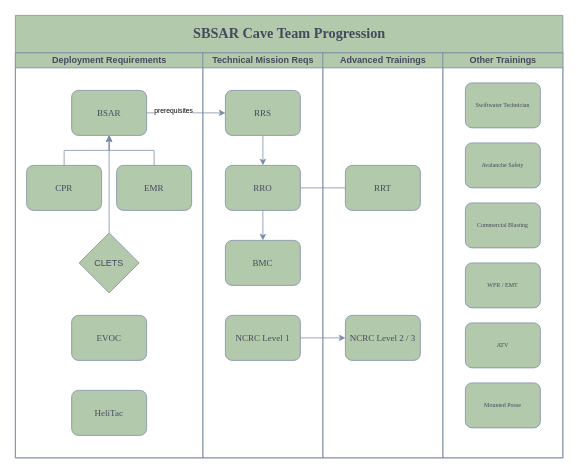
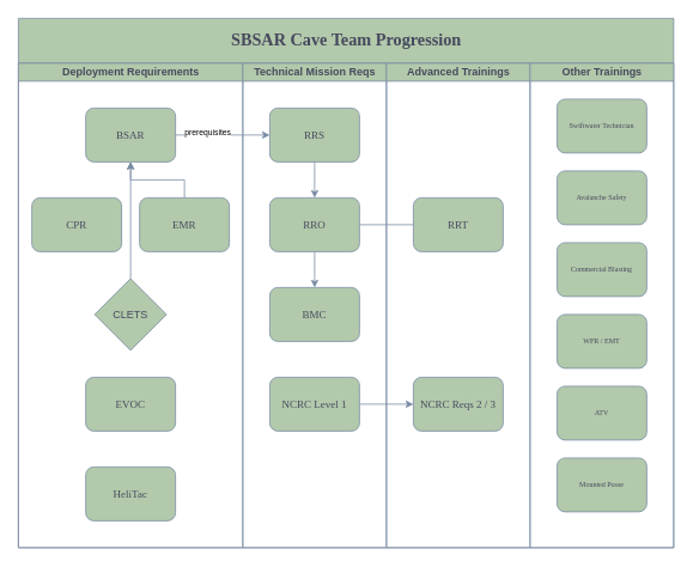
  <mxCell id="0" />
  <mxCell id="1" parent="0" />
  <mxCell id="2" value="&lt;font style=&quot;font-size: 19px&quot;&gt;SBSAR Cave Team Progression&lt;/font&gt;" style="swimlane;html=1;childLayout=stackLayout;startSize=50;rounded=0;shadow=0;labelBackgroundColor=none;strokeWidth=1;fontFamily=Verdana;fontSize=8;align=center;fillColor=#B2C9AB;strokeColor=#788AA3;fontColor=#46495D;" parent="1" vertex="1"><mxGeometry x="20" y="20" width="730" height="590" as="geometry" /></mxCell>
  <mxCell id="3" value="Deployment Requirements" style="swimlane;html=1;startSize=20;fillColor=#B2C9AB;strokeColor=#788AA3;fontColor=#46495D;" parent="2" vertex="1"><mxGeometry y="50" width="250" height="540" as="geometry" /></mxCell>
  <mxCell id="4" value="&lt;font style=&quot;font-size: 12px&quot;&gt;BSAR&lt;/font&gt;" style="rounded=1;whiteSpace=wrap;html=1;shadow=0;labelBackgroundColor=none;strokeWidth=1;fontFamily=Verdana;fontSize=8;align=center;fillColor=#B2C9AB;strokeColor=#788AA3;fontColor=#46495D;" parent="3" vertex="1"><mxGeometry x="75" y="50" width="100" height="60" as="geometry" /></mxCell>
  <mxCell id="5" value="&lt;font style=&quot;font-size: 12px&quot;&gt;EVOC&lt;/font&gt;" style="rounded=1;whiteSpace=wrap;html=1;shadow=0;labelBackgroundColor=none;strokeWidth=1;fontFamily=Verdana;fontSize=8;align=center;fillColor=#B2C9AB;strokeColor=#788AA3;fontColor=#46495D;" parent="3" vertex="1"><mxGeometry x="75" y="350" width="100" height="60" as="geometry" /></mxCell>
- <mxCell id="6" value="" style="edgeStyle=orthogonalEdgeStyle;rounded=0;orthogonalLoop=1;jettySize=auto;html=1;fontSize=19;strokeColor=#788AA3;fontColor=#46495D;strokeWidth=1;" edge="1" parent="3" source="7" target="4"><mxGeometry relative="1" as="geometry" /></mxCell>
  <mxCell id="7" value="&lt;font style=&quot;font-size: 12px&quot;&gt;CPR&lt;/font&gt;" style="rounded=1;whiteSpace=wrap;html=1;shadow=0;labelBackgroundColor=none;strokeWidth=1;fontFamily=Verdana;fontSize=8;align=center;fillColor=#B2C9AB;strokeColor=#788AA3;fontColor=#46495D;" parent="3" vertex="1"><mxGeometry x="15" y="150" width="100" height="60" as="geometry" /></mxCell>
  <mxCell id="8" value="&lt;div style=&quot;font-size: 12px&quot;&gt;&lt;font style=&quot;font-size: 12px&quot;&gt;HeliTac&lt;/font&gt;&lt;/div&gt;" style="rounded=1;whiteSpace=wrap;html=1;shadow=0;labelBackgroundColor=none;strokeWidth=1;fontFamily=Verdana;fontSize=8;align=center;fillColor=#B2C9AB;strokeColor=#788AA3;fontColor=#46495D;" vertex="1" parent="3"><mxGeometry x="75" y="450" width="100" height="60" as="geometry" /></mxCell>
  <mxCell id="9" value="" style="edgeStyle=orthogonalEdgeStyle;rounded=0;orthogonalLoop=1;jettySize=auto;html=1;fontSize=19;strokeColor=#788AA3;fontColor=#46495D;strokeWidth=1;" edge="1" parent="3" source="10" target="4"><mxGeometry relative="1" as="geometry" /></mxCell>
  <mxCell id="10" value="&lt;font style=&quot;font-size: 12px&quot;&gt;EMR&lt;/font&gt;" style="rounded=1;whiteSpace=wrap;html=1;shadow=0;labelBackgroundColor=none;strokeWidth=1;fontFamily=Verdana;fontSize=8;align=center;fillColor=#B2C9AB;strokeColor=#788AA3;fontColor=#46495D;" vertex="1" parent="3"><mxGeometry x="135" y="150" width="100" height="60" as="geometry" /></mxCell>
  <mxCell id="11" value="&lt;div&gt;CLETS&lt;/div&gt;" style="rhombus;whiteSpace=wrap;html=1;fillColor=#B2C9AB;strokeColor=#788AA3;fontColor=#46495D;strokeWidth=1;" vertex="1" parent="3"><mxGeometry x="85" y="240" width="80" height="80" as="geometry" /></mxCell>
  <mxCell id="12" value="" style="endArrow=classic;html=1;rounded=0;fontSize=19;exitX=0.5;exitY=0;exitDx=0;exitDy=0;entryX=0.5;entryY=1;entryDx=0;entryDy=0;strokeColor=#788AA3;fontColor=#46495D;strokeWidth=1;" edge="1" parent="3" source="11" target="4"><mxGeometry width="50" height="50" relative="1" as="geometry"><mxPoint x="500" y="370" as="sourcePoint" /><mxPoint x="550" y="320" as="targetPoint" /></mxGeometry></mxCell>
  <mxCell id="13" value="Technical Mission Reqs" style="swimlane;html=1;startSize=20;fillColor=#B2C9AB;strokeColor=#788AA3;fontColor=#46495D;" parent="2" vertex="1"><mxGeometry x="250" y="50" width="160" height="540" as="geometry" /></mxCell>
  <mxCell id="14" value="" style="edgeStyle=orthogonalEdgeStyle;rounded=0;orthogonalLoop=1;jettySize=auto;html=1;strokeColor=#788AA3;fontColor=#46495D;strokeWidth=1;" edge="1" parent="13" source="15" target="17"><mxGeometry relative="1" as="geometry" /></mxCell>
  <mxCell id="15" value="&lt;font style=&quot;font-size: 12px&quot;&gt;RRS&lt;/font&gt;" style="rounded=1;whiteSpace=wrap;html=1;shadow=0;labelBackgroundColor=none;strokeWidth=1;fontFamily=Verdana;fontSize=8;align=center;fillColor=#B2C9AB;strokeColor=#788AA3;fontColor=#46495D;" parent="13" vertex="1"><mxGeometry x="30" y="50" width="100" height="60" as="geometry" /></mxCell>
  <mxCell id="16" value="" style="edgeStyle=orthogonalEdgeStyle;rounded=0;orthogonalLoop=1;jettySize=auto;html=1;strokeColor=#788AA3;fontColor=#46495D;strokeWidth=1;" edge="1" parent="13" source="17" target="18"><mxGeometry relative="1" as="geometry" /></mxCell>
  <mxCell id="17" value="&lt;font style=&quot;font-size: 12px&quot;&gt;RRO&lt;/font&gt;" style="rounded=1;whiteSpace=wrap;html=1;shadow=0;labelBackgroundColor=none;strokeWidth=1;fontFamily=Verdana;fontSize=8;align=center;fillColor=#B2C9AB;strokeColor=#788AA3;fontColor=#46495D;" vertex="1" parent="13"><mxGeometry x="30" y="150" width="100" height="60" as="geometry" /></mxCell>
  <mxCell id="18" value="&lt;font style=&quot;font-size: 12px&quot;&gt;BMC&lt;/font&gt;" style="rounded=1;whiteSpace=wrap;html=1;shadow=0;labelBackgroundColor=none;strokeWidth=1;fontFamily=Verdana;fontSize=8;align=center;fillColor=#B2C9AB;strokeColor=#788AA3;fontColor=#46495D;" vertex="1" parent="13"><mxGeometry x="30" y="250" width="100" height="60" as="geometry" /></mxCell>
  <mxCell id="19" value="&lt;font style=&quot;font-size: 12px&quot;&gt;NCRC Level 1&lt;/font&gt;" style="rounded=1;whiteSpace=wrap;html=1;shadow=0;labelBackgroundColor=none;strokeWidth=1;fontFamily=Verdana;fontSize=8;align=center;fillColor=#B2C9AB;strokeColor=#788AA3;fontColor=#46495D;" vertex="1" parent="13"><mxGeometry x="30" y="350" width="100" height="60" as="geometry" /></mxCell>
  <mxCell id="20" value="Advanced Trainings" style="swimlane;html=1;startSize=20;fillColor=#B2C9AB;strokeColor=#788AA3;fontColor=#46495D;" parent="2" vertex="1"><mxGeometry x="410" y="50" width="160" height="540" as="geometry" /></mxCell>
  <mxCell id="21" value="&lt;font style=&quot;font-size: 12px&quot;&gt;RRT&lt;/font&gt;" style="rounded=1;whiteSpace=wrap;html=1;shadow=0;labelBackgroundColor=none;strokeWidth=1;fontFamily=Verdana;fontSize=8;align=center;fillColor=#B2C9AB;strokeColor=#788AA3;fontColor=#46495D;" vertex="1" parent="20"><mxGeometry x="30" y="150" width="100" height="60" as="geometry" /></mxCell>
- <mxCell id="22" value="&lt;font style=&quot;font-size: 12px&quot;&gt;NCRC Level 2 / 3&lt;/font&gt;" style="rounded=1;whiteSpace=wrap;html=1;shadow=0;labelBackgroundColor=none;strokeWidth=1;fontFamily=Verdana;fontSize=8;align=center;fillColor=#B2C9AB;strokeColor=#788AA3;fontColor=#46495D;" vertex="1" parent="20"><mxGeometry x="30" y="350" width="100" height="60" as="geometry" /></mxCell>
+ <mxCell id="22" value="&lt;font style=&quot;font-size: 12px&quot;&gt;NCRC Reqs 2 / 3&lt;/font&gt;" style="rounded=1;whiteSpace=wrap;html=1;shadow=0;labelBackgroundColor=none;strokeWidth=1;fontFamily=Verdana;fontSize=8;align=center;fillColor=#B2C9AB;strokeColor=#788AA3;fontColor=#46495D;" vertex="1" parent="20"><mxGeometry x="30" y="350" width="100" height="60" as="geometry" /></mxCell>
  <mxCell id="23" value="Other Trainings" style="swimlane;html=1;startSize=20;fillColor=#B2C9AB;strokeColor=#788AA3;fontColor=#46495D;" parent="2" vertex="1"><mxGeometry x="570" y="50" width="160" height="540" as="geometry" /></mxCell>
  <mxCell id="24" value="&lt;div&gt;Swiftwater Technician&lt;/div&gt;" style="rounded=1;whiteSpace=wrap;html=1;shadow=0;labelBackgroundColor=none;strokeWidth=1;fontFamily=Verdana;fontSize=8;align=center;fillColor=#B2C9AB;strokeColor=#788AA3;fontColor=#46495D;" parent="23" vertex="1"><mxGeometry x="30" y="40" width="100" height="60" as="geometry" /></mxCell>
  <mxCell id="25" value="Avalanche Safety" style="rounded=1;whiteSpace=wrap;html=1;shadow=0;labelBackgroundColor=none;strokeWidth=1;fontFamily=Verdana;fontSize=8;align=center;fillColor=#B2C9AB;strokeColor=#788AA3;fontColor=#46495D;" parent="23" vertex="1"><mxGeometry x="30" y="120" width="100" height="60" as="geometry" /></mxCell>
  <mxCell id="26" value="WFR / EMT" style="rounded=1;whiteSpace=wrap;html=1;shadow=0;labelBackgroundColor=none;strokeWidth=1;fontFamily=Verdana;fontSize=8;align=center;fillColor=#B2C9AB;strokeColor=#788AA3;fontColor=#46495D;" vertex="1" parent="23"><mxGeometry x="30" y="280" width="100" height="60" as="geometry" /></mxCell>
  <mxCell id="27" value="Commercial Blasting" style="rounded=1;whiteSpace=wrap;html=1;shadow=0;labelBackgroundColor=none;strokeWidth=1;fontFamily=Verdana;fontSize=8;align=center;fillColor=#B2C9AB;strokeColor=#788AA3;fontColor=#46495D;" vertex="1" parent="23"><mxGeometry x="30" y="200" width="100" height="60" as="geometry" /></mxCell>
  <mxCell id="28" value="ATV" style="rounded=1;whiteSpace=wrap;html=1;shadow=0;labelBackgroundColor=none;strokeWidth=1;fontFamily=Verdana;fontSize=8;align=center;fillColor=#B2C9AB;strokeColor=#788AA3;fontColor=#46495D;" vertex="1" parent="23"><mxGeometry x="30" y="360" width="100" height="60" as="geometry" /></mxCell>
  <mxCell id="29" value="Mounted Posse" style="rounded=1;whiteSpace=wrap;html=1;shadow=0;labelBackgroundColor=none;strokeWidth=1;fontFamily=Verdana;fontSize=8;align=center;fillColor=#B2C9AB;strokeColor=#788AA3;fontColor=#46495D;" vertex="1" parent="23"><mxGeometry x="30" y="440" width="100" height="60" as="geometry" /></mxCell>
  <mxCell id="30" value="" style="edgeStyle=orthogonalEdgeStyle;rounded=0;orthogonalLoop=1;jettySize=auto;html=1;exitX=1;exitY=0.5;exitDx=0;exitDy=0;strokeColor=#788AA3;fontColor=#46495D;strokeWidth=1;endArrow=none;" edge="1" parent="2" source="17" target="21"><mxGeometry relative="1" as="geometry" /></mxCell>
  <mxCell id="31" value="&lt;div&gt;&lt;b style=&quot;font-weight: normal&quot; id=&quot;docs-internal-guid-5d34e9ea-7fff-e90c-2fef-1af971ae136d&quot;&gt;&lt;span style=&quot;font-size: 9px ; font-family: &amp;#34;arial&amp;#34; ; color: rgb(0 , 0 , 0) ; background-color: transparent ; font-weight: 400 ; font-style: normal ; font-variant: normal ; text-decoration: none ; vertical-align: baseline&quot;&gt;&lt;/span&gt;&lt;/b&gt;&lt;b style=&quot;font-weight: normal&quot; id=&quot;docs-internal-guid-5d34e9ea-7fff-e90c-2fef-1af971ae136d&quot;&gt;&lt;span style=&quot;font-size: 9px ; font-family: &amp;#34;arial&amp;#34; ; color: rgb(0 , 0 , 0) ; background-color: transparent ; font-weight: 400 ; font-style: normal ; font-variant: normal ; text-decoration: none ; vertical-align: baseline&quot;&gt;prerequisites&lt;/span&gt;&lt;/b&gt;&lt;/div&gt;" style="edgeStyle=orthogonalEdgeStyle;rounded=0;orthogonalLoop=1;jettySize=auto;html=1;fontSize=19;strokeColor=#788AA3;fontColor=#46495D;strokeWidth=1;" edge="1" parent="2" source="4" target="15"><mxGeometry x="-0.314" y="6" relative="1" as="geometry"><mxPoint as="offset" /></mxGeometry></mxCell>
  <mxCell id="32" value="" style="edgeStyle=orthogonalEdgeStyle;rounded=0;orthogonalLoop=1;jettySize=auto;html=1;fontSize=9;strokeColor=#788AA3;fontColor=#46495D;strokeWidth=1;" edge="1" parent="2" source="19" target="22"><mxGeometry relative="1" as="geometry" /></mxCell>
